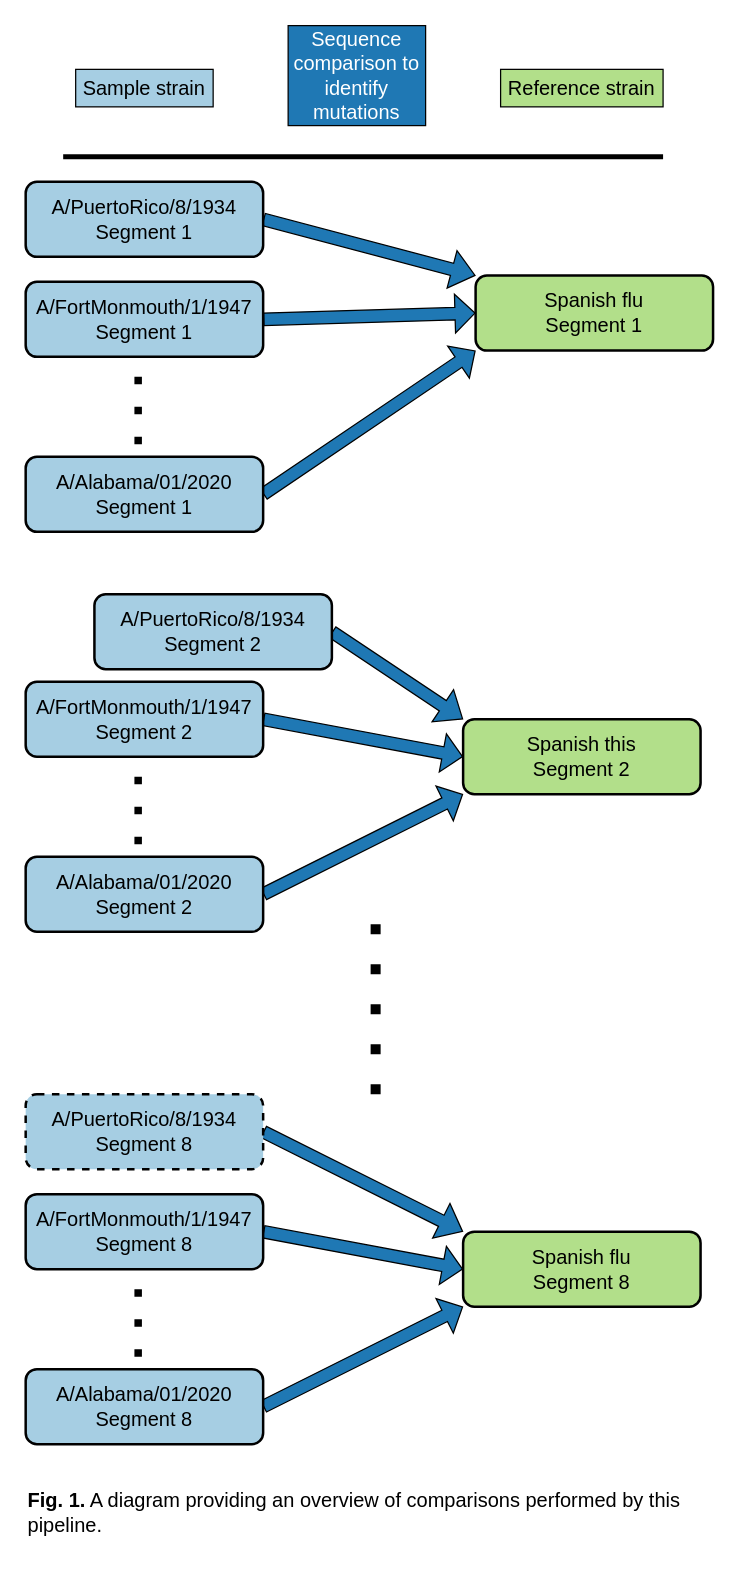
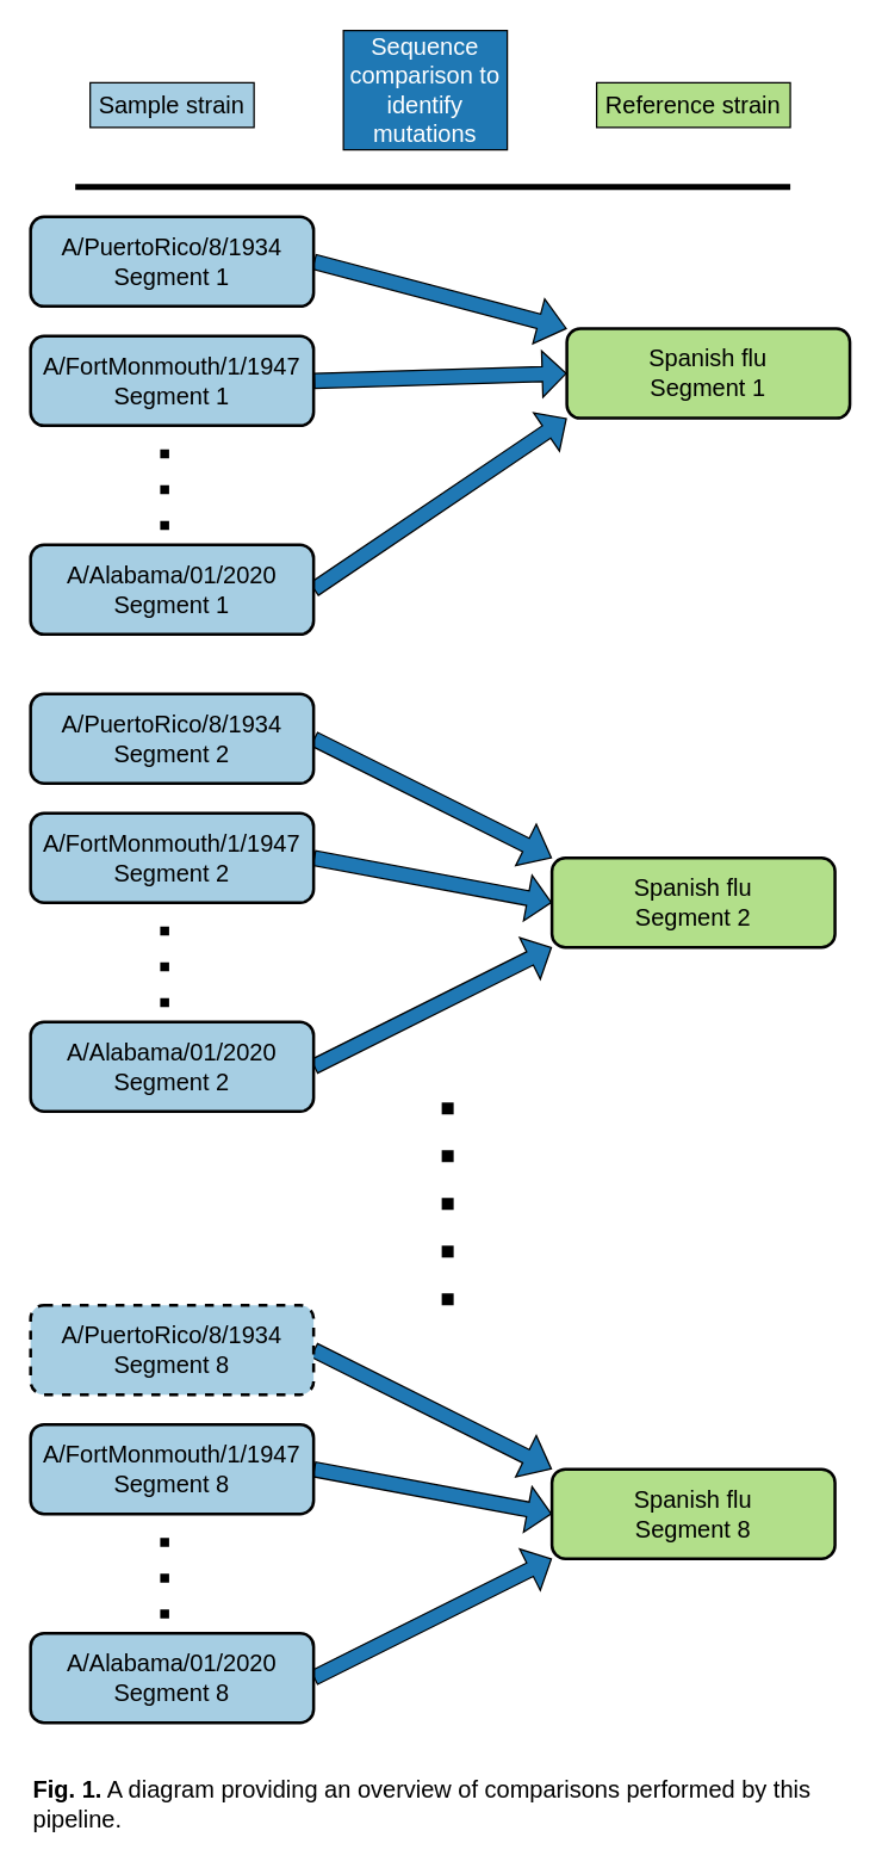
  <mxCell id="0" />
  <mxCell id="1" parent="0" />
  <mxCell id="2" style="rounded=0;orthogonalLoop=1;jettySize=auto;html=1;exitX=1;exitY=0.5;exitDx=0;exitDy=0;entryX=0;entryY=0;entryDx=0;entryDy=0;fontSize=16;strokeWidth=1;jumpStyle=none;shape=flexArrow;sourcePerimeterSpacing=0;fillColor=#1f78b4;" edge="1" parent="1" source="3" target="4"><mxGeometry relative="1" as="geometry" /></mxCell>
  <mxCell id="3" value="&lt;font&gt;&lt;span style=&quot;font-size: 16px&quot;&gt;A/PuertoRico/8/1934&lt;br&gt;Segment 1&lt;/span&gt;&lt;br&gt;&lt;/font&gt;" style="rounded=1;whiteSpace=wrap;html=1;fillColor=#A6CEE3;strokeWidth=2;" vertex="1" parent="1"><mxGeometry x="20" y="145" width="190" height="60" as="geometry" /></mxCell>
  <mxCell id="4" value="&lt;font style=&quot;font-size: 16px&quot;&gt;Spanish flu&lt;br&gt;Segment 1&lt;br&gt;&lt;/font&gt;" style="rounded=1;whiteSpace=wrap;html=1;fillColor=#b2df8a;strokeWidth=2;" vertex="1" parent="1"><mxGeometry x="380" y="220" width="190" height="60" as="geometry" /></mxCell>
  <mxCell id="5" style="edgeStyle=none;shape=flexArrow;rounded=0;jumpStyle=none;orthogonalLoop=1;jettySize=auto;html=1;exitX=1;exitY=0.5;exitDx=0;exitDy=0;entryX=0;entryY=0.5;entryDx=0;entryDy=0;fontSize=16;endSize=5;sourcePerimeterSpacing=0;strokeWidth=1;fillColor=#1f78b4;" edge="1" parent="1" source="6" target="4"><mxGeometry relative="1" as="geometry" /></mxCell>
  <mxCell id="6" value="&lt;font style=&quot;font-size: 16px&quot;&gt;A/FortMonmouth/1/1947&lt;br&gt;Segment 1&lt;br&gt;&lt;/font&gt;" style="rounded=1;whiteSpace=wrap;html=1;fillColor=#A6CEE3;strokeWidth=2;" vertex="1" parent="1"><mxGeometry x="20" y="225" width="190" height="60" as="geometry" /></mxCell>
  <mxCell id="7" style="edgeStyle=none;shape=flexArrow;rounded=0;jumpStyle=none;orthogonalLoop=1;jettySize=auto;html=1;exitX=1;exitY=0.5;exitDx=0;exitDy=0;entryX=0;entryY=1;entryDx=0;entryDy=0;fontSize=16;endSize=5;sourcePerimeterSpacing=0;strokeWidth=1;fillColor=#1F78B4;" edge="1" parent="1" source="8" target="4"><mxGeometry relative="1" as="geometry" /></mxCell>
  <mxCell id="8" value="&lt;font style=&quot;font-size: 16px&quot;&gt;A/Alabama/01/2020&lt;br&gt;Segment 1&lt;br&gt;&lt;/font&gt;" style="rounded=1;whiteSpace=wrap;html=1;fillColor=#A6CEE3;strokeWidth=2;" vertex="1" parent="1"><mxGeometry x="20" y="365" width="190" height="60" as="geometry" /></mxCell>
  <mxCell id="9" value="" style="endArrow=none;dashed=1;html=1;dashPattern=1 3;strokeWidth=6;rounded=0;fontSize=16;endSize=6;sourcePerimeterSpacing=0;targetPerimeterSpacing=11;fillColor=none;jumpStyle=none;" edge="1" parent="1"><mxGeometry width="50" height="50" relative="1" as="geometry"><mxPoint x="110" y="355" as="sourcePoint" /><mxPoint x="110" y="285" as="targetPoint" /></mxGeometry></mxCell>
  <mxCell id="10" style="rounded=0;orthogonalLoop=1;jettySize=auto;html=1;exitX=1;exitY=0.5;exitDx=0;exitDy=0;entryX=0;entryY=0;entryDx=0;entryDy=0;fontSize=16;strokeWidth=1;jumpStyle=none;shape=flexArrow;sourcePerimeterSpacing=0;fillColor=#1f78b4;" edge="1" parent="1" source="11" target="12"><mxGeometry relative="1" as="geometry" /></mxCell>
- <mxCell id="11" value="&lt;font&gt;&lt;span style=&quot;font-size: 16px&quot;&gt;A/PuertoRico/8/1934&lt;br&gt;Segment 2&lt;/span&gt;&lt;br&gt;&lt;/font&gt;" style="rounded=1;whiteSpace=wrap;html=1;fillColor=#A6CEE3;strokeWidth=2;" vertex="1" parent="1"><mxGeometry x="75" y="475" width="190" height="60" as="geometry" /></mxCell>
- <mxCell id="12" value="&lt;font style=&quot;font-size: 16px&quot;&gt;Spanish this&lt;br&gt;Segment 2&lt;br&gt;&lt;/font&gt;" style="rounded=1;whiteSpace=wrap;html=1;fillColor=#b2df8a;strokeWidth=2;" vertex="1" parent="1"><mxGeometry x="370" y="575" width="190" height="60" as="geometry" /></mxCell>
+ <mxCell id="11" value="&lt;font&gt;&lt;span style=&quot;font-size: 16px&quot;&gt;A/PuertoRico/8/1934&lt;br&gt;Segment 2&lt;/span&gt;&lt;br&gt;&lt;/font&gt;" style="rounded=1;whiteSpace=wrap;html=1;fillColor=#A6CEE3;strokeWidth=2;" vertex="1" parent="1"><mxGeometry x="20" y="465" width="190" height="60" as="geometry" /></mxCell>
+ <mxCell id="12" value="&lt;font style=&quot;font-size: 16px&quot;&gt;Spanish flu&lt;br&gt;Segment 2&lt;br&gt;&lt;/font&gt;" style="rounded=1;whiteSpace=wrap;html=1;fillColor=#b2df8a;strokeWidth=2;" vertex="1" parent="1"><mxGeometry x="370" y="575" width="190" height="60" as="geometry" /></mxCell>
  <mxCell id="13" style="edgeStyle=none;shape=flexArrow;rounded=0;jumpStyle=none;orthogonalLoop=1;jettySize=auto;html=1;exitX=1;exitY=0.5;exitDx=0;exitDy=0;entryX=0;entryY=0.5;entryDx=0;entryDy=0;fontSize=16;endSize=5;sourcePerimeterSpacing=0;strokeWidth=1;fillColor=#1f78b4;" edge="1" parent="1" source="14" target="12"><mxGeometry relative="1" as="geometry" /></mxCell>
  <mxCell id="14" value="&lt;font style=&quot;font-size: 16px&quot;&gt;A/FortMonmouth/1/1947&lt;br&gt;Segment 2&lt;br&gt;&lt;/font&gt;" style="rounded=1;whiteSpace=wrap;html=1;fillColor=#A6CEE3;strokeWidth=2;" vertex="1" parent="1"><mxGeometry x="20" y="545" width="190" height="60" as="geometry" /></mxCell>
  <mxCell id="15" style="edgeStyle=none;shape=flexArrow;rounded=0;jumpStyle=none;orthogonalLoop=1;jettySize=auto;html=1;exitX=1;exitY=0.5;exitDx=0;exitDy=0;entryX=0;entryY=1;entryDx=0;entryDy=0;fontSize=16;endSize=5;sourcePerimeterSpacing=0;strokeWidth=1;fillColor=#1F78B4;" edge="1" parent="1" source="16" target="12"><mxGeometry relative="1" as="geometry" /></mxCell>
  <mxCell id="16" value="&lt;font style=&quot;font-size: 16px&quot;&gt;A/Alabama/01/2020&lt;br&gt;Segment 2&lt;br&gt;&lt;/font&gt;" style="rounded=1;whiteSpace=wrap;html=1;fillColor=#A6CEE3;strokeWidth=2;" vertex="1" parent="1"><mxGeometry x="20" y="685" width="190" height="60" as="geometry" /></mxCell>
  <mxCell id="17" value="" style="endArrow=none;dashed=1;html=1;dashPattern=1 3;strokeWidth=6;rounded=0;fontSize=16;endSize=6;sourcePerimeterSpacing=0;targetPerimeterSpacing=11;fillColor=none;jumpStyle=none;" edge="1" parent="1"><mxGeometry width="50" height="50" relative="1" as="geometry"><mxPoint x="110" y="675" as="sourcePoint" /><mxPoint x="110" y="605" as="targetPoint" /></mxGeometry></mxCell>
  <mxCell id="18" style="rounded=0;orthogonalLoop=1;jettySize=auto;html=1;exitX=1;exitY=0.5;exitDx=0;exitDy=0;entryX=0;entryY=0;entryDx=0;entryDy=0;fontSize=16;strokeWidth=1;jumpStyle=none;shape=flexArrow;sourcePerimeterSpacing=0;fillColor=#1f78b4;" edge="1" parent="1" source="19" target="20"><mxGeometry relative="1" as="geometry" /></mxCell>
  <mxCell id="19" value="&lt;font&gt;&lt;span style=&quot;font-size: 16px&quot;&gt;A/PuertoRico/8/1934&lt;br&gt;Segment 8&lt;/span&gt;&lt;br&gt;&lt;/font&gt;" style="rounded=1;whiteSpace=wrap;html=1;fillColor=#A6CEE3;strokeWidth=2;dashed=1;" vertex="1" parent="1"><mxGeometry x="20" y="875" width="190" height="60" as="geometry" /></mxCell>
  <mxCell id="20" value="&lt;font style=&quot;font-size: 16px&quot;&gt;Spanish flu&lt;br&gt;Segment 8&lt;br&gt;&lt;/font&gt;" style="rounded=1;whiteSpace=wrap;html=1;fillColor=#b2df8a;strokeWidth=2;" vertex="1" parent="1"><mxGeometry x="370" y="985" width="190" height="60" as="geometry" /></mxCell>
  <mxCell id="21" style="edgeStyle=none;shape=flexArrow;rounded=0;jumpStyle=none;orthogonalLoop=1;jettySize=auto;html=1;exitX=1;exitY=0.5;exitDx=0;exitDy=0;entryX=0;entryY=0.5;entryDx=0;entryDy=0;fontSize=16;endSize=5;sourcePerimeterSpacing=0;strokeWidth=1;fillColor=#1f78b4;" edge="1" parent="1" source="22" target="20"><mxGeometry relative="1" as="geometry" /></mxCell>
  <mxCell id="22" value="&lt;font style=&quot;font-size: 16px&quot;&gt;A/FortMonmouth/1/1947&lt;br&gt;Segment 8&lt;br&gt;&lt;/font&gt;" style="rounded=1;whiteSpace=wrap;html=1;fillColor=#A6CEE3;strokeWidth=2;" vertex="1" parent="1"><mxGeometry x="20" y="955" width="190" height="60" as="geometry" /></mxCell>
  <mxCell id="23" style="edgeStyle=none;shape=flexArrow;rounded=0;jumpStyle=none;orthogonalLoop=1;jettySize=auto;html=1;exitX=1;exitY=0.5;exitDx=0;exitDy=0;entryX=0;entryY=1;entryDx=0;entryDy=0;fontSize=16;endSize=5;sourcePerimeterSpacing=0;strokeWidth=1;fillColor=#1F78B4;" edge="1" parent="1" source="24" target="20"><mxGeometry relative="1" as="geometry" /></mxCell>
  <mxCell id="24" value="&lt;font style=&quot;font-size: 16px&quot;&gt;A/Alabama/01/2020&lt;br&gt;Segment 8&lt;br&gt;&lt;/font&gt;" style="rounded=1;whiteSpace=wrap;html=1;fillColor=#A6CEE3;strokeWidth=2;" vertex="1" parent="1"><mxGeometry x="20" y="1095" width="190" height="60" as="geometry" /></mxCell>
  <mxCell id="25" value="" style="endArrow=none;dashed=1;html=1;dashPattern=1 3;strokeWidth=6;rounded=0;fontSize=16;endSize=6;sourcePerimeterSpacing=0;targetPerimeterSpacing=11;fillColor=none;jumpStyle=none;" edge="1" parent="1"><mxGeometry width="50" height="50" relative="1" as="geometry"><mxPoint x="110" y="1085" as="sourcePoint" /><mxPoint x="110" y="1015" as="targetPoint" /></mxGeometry></mxCell>
  <mxCell id="26" value="" style="endArrow=none;dashed=1;html=1;dashPattern=1 3;strokeWidth=8;rounded=0;fontSize=16;endSize=6;sourcePerimeterSpacing=0;targetPerimeterSpacing=11;fillColor=none;jumpStyle=none;" edge="1" parent="1"><mxGeometry width="50" height="50" relative="1" as="geometry"><mxPoint x="300" y="875" as="sourcePoint" /><mxPoint x="300" y="715" as="targetPoint" /></mxGeometry></mxCell>
  <mxCell id="27" value="Sample strain" style="text;strokeColor=default;fillColor=#A6CEE3;align=center;verticalAlign=middle;rounded=0;fontSize=16;labelBorderColor=none;whiteSpace=wrap;html=1;glass=0;shadow=0;sketch=0;perimeterSpacing=0;strokeOpacity=100;stroke=red;" vertex="1" parent="1"><mxGeometry x="60" y="55" width="110" height="30" as="geometry" /></mxCell>
  <mxCell id="28" value="Reference strain" style="text;strokeColor=default;fillColor=#B2DF8A;align=center;verticalAlign=middle;rounded=0;fontSize=16;labelBorderColor=none;whiteSpace=wrap;html=1;glass=0;shadow=0;sketch=0;perimeterSpacing=0;strokeOpacity=100;stroke=red;" vertex="1" parent="1"><mxGeometry x="400" y="55" width="130" height="30" as="geometry" /></mxCell>
  <mxCell id="29" value="Sequence comparison to identify mutations" style="text;strokeColor=default;fillColor=#1F78B4;align=center;verticalAlign=middle;rounded=0;fontSize=16;labelBorderColor=none;whiteSpace=wrap;html=1;glass=0;shadow=0;sketch=0;perimeterSpacing=0;strokeOpacity=100;stroke=red;fontColor=#FFFFFF;" vertex="1" parent="1"><mxGeometry x="230" y="20" width="110" height="80" as="geometry" /></mxCell>
  <mxCell id="30" value="" style="endArrow=none;html=1;rounded=0;fontSize=16;fontColor=#FFFFFF;endSize=6;sourcePerimeterSpacing=0;targetPerimeterSpacing=11;strokeColor=#000000;strokeWidth=4;fillColor=none;jumpStyle=none;" edge="1" parent="1"><mxGeometry width="50" height="50" relative="1" as="geometry"><mxPoint x="530" y="125" as="sourcePoint" /><mxPoint x="50" y="125" as="targetPoint" /></mxGeometry></mxCell>
  <mxCell id="31" value="&lt;font color=&quot;#000000&quot;&gt;&lt;b&gt;Fig. 1.&lt;/b&gt; A diagram providing an overview of comparisons performed by this pipeline.&lt;/font&gt;" style="text;html=1;strokeColor=none;fillColor=none;align=left;verticalAlign=middle;whiteSpace=wrap;rounded=0;shadow=0;glass=0;labelBorderColor=none;sketch=0;fontSize=16;fontColor=#FFFFFF;" vertex="1" parent="1"><mxGeometry x="20" y="1185" width="530" height="50" as="geometry" /></mxCell>
